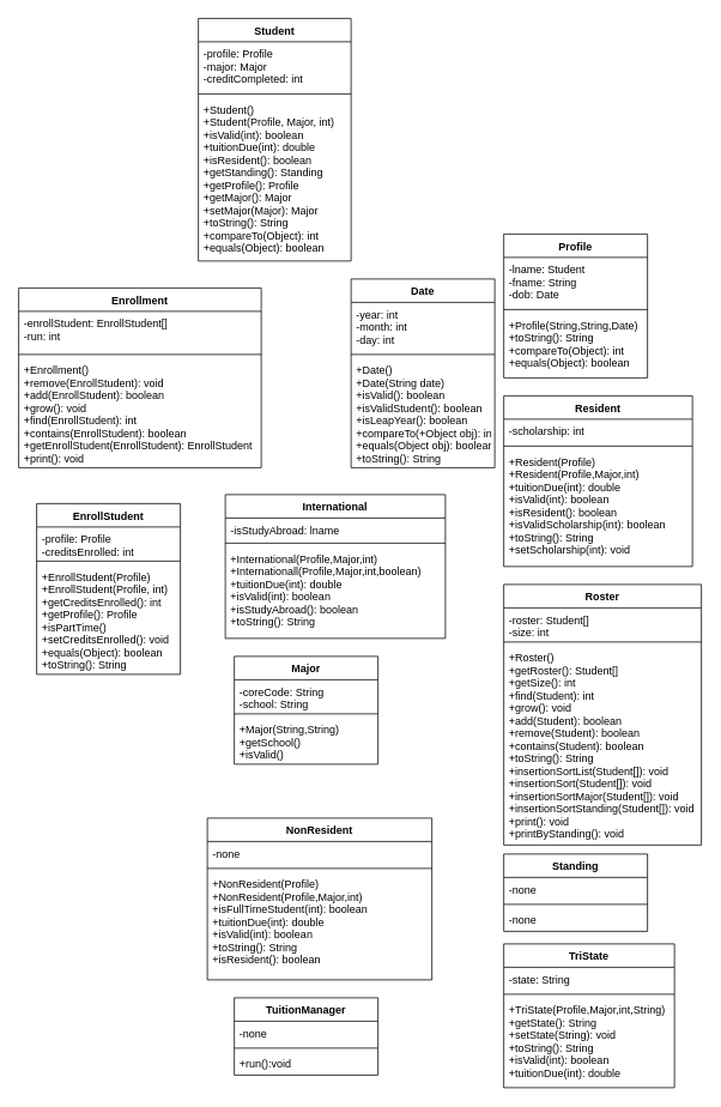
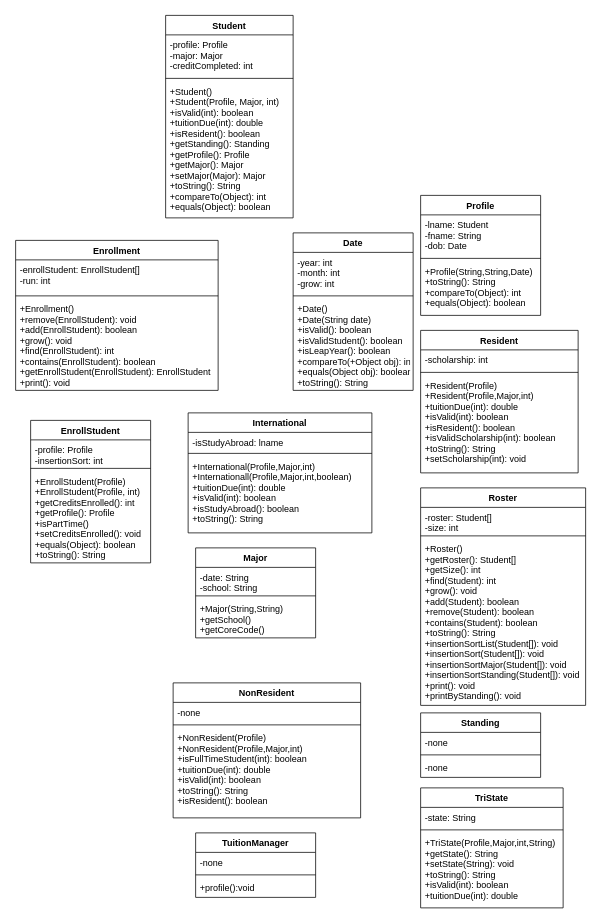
  <mxCell id="0" />
  <mxCell id="1" parent="0" />
  <mxCell id="2" value="International" style="swimlane;fontStyle=1;align=center;verticalAlign=top;childLayout=stackLayout;horizontal=1;startSize=26;horizontalStack=0;resizeParent=1;resizeParentMax=0;resizeLast=0;collapsible=1;marginBottom=0;" vertex="1" parent="1"><mxGeometry x="250" y="550" width="245" height="160" as="geometry" /></mxCell>
  <mxCell id="3" value="-isStudyAbroad: lname&#10;" style="text;strokeColor=none;fillColor=none;align=left;verticalAlign=top;spacingLeft=4;spacingRight=4;overflow=hidden;rotatable=0;points=[[0,0.5],[1,0.5]];portConstraint=eastwest;" vertex="1" parent="2"><mxGeometry y="26" width="245" height="24" as="geometry" /></mxCell>
  <mxCell id="4" value="" style="line;strokeWidth=1;fillColor=none;align=left;verticalAlign=middle;spacingTop=-1;spacingLeft=3;spacingRight=3;rotatable=0;labelPosition=right;points=[];portConstraint=eastwest;strokeColor=inherit;" vertex="1" parent="2"><mxGeometry y="50" width="245" height="8" as="geometry" /></mxCell>
  <mxCell id="5" value="+International(Profile,Major,int)&#10;+Internationall(Profile,Major,int,boolean)&#10;+tuitionDue(int): double&#10;+isValid(int): boolean&#10;+isStudyAbroad(): boolean&#10;+toString(): String&#10;" style="text;strokeColor=none;fillColor=none;align=left;verticalAlign=top;spacingLeft=4;spacingRight=4;overflow=hidden;rotatable=0;points=[[0,0.5],[1,0.5]];portConstraint=eastwest;" vertex="1" parent="2"><mxGeometry y="58" width="245" height="102" as="geometry" /></mxCell>
  <mxCell id="6" value="Major" style="swimlane;fontStyle=1;align=center;verticalAlign=top;childLayout=stackLayout;horizontal=1;startSize=26;horizontalStack=0;resizeParent=1;resizeParentMax=0;resizeLast=0;collapsible=1;marginBottom=0;" vertex="1" parent="1"><mxGeometry x="260" y="730" width="160" height="120" as="geometry" /></mxCell>
- <mxCell id="7" value="-coreCode: String&#10;-school: String&#10;" style="text;strokeColor=none;fillColor=none;align=left;verticalAlign=top;spacingLeft=4;spacingRight=4;overflow=hidden;rotatable=0;points=[[0,0.5],[1,0.5]];portConstraint=eastwest;" vertex="1" parent="6"><mxGeometry y="26" width="160" height="34" as="geometry" /></mxCell>
+ <mxCell id="7" value="-date: String&#10;-school: String&#10;" style="text;strokeColor=none;fillColor=none;align=left;verticalAlign=top;spacingLeft=4;spacingRight=4;overflow=hidden;rotatable=0;points=[[0,0.5],[1,0.5]];portConstraint=eastwest;" vertex="1" parent="6"><mxGeometry y="26" width="160" height="34" as="geometry" /></mxCell>
  <mxCell id="8" value="" style="line;strokeWidth=1;fillColor=none;align=left;verticalAlign=middle;spacingTop=-1;spacingLeft=3;spacingRight=3;rotatable=0;labelPosition=right;points=[];portConstraint=eastwest;strokeColor=inherit;" vertex="1" parent="6"><mxGeometry y="60" width="160" height="8" as="geometry" /></mxCell>
- <mxCell id="9" value="+Major(String,String)&#10;+getSchool()&#10;+isValid()&#10;" style="text;strokeColor=none;fillColor=none;align=left;verticalAlign=top;spacingLeft=4;spacingRight=4;overflow=hidden;rotatable=0;points=[[0,0.5],[1,0.5]];portConstraint=eastwest;" vertex="1" parent="6"><mxGeometry y="68" width="160" height="52" as="geometry" /></mxCell>
+ <mxCell id="9" value="+Major(String,String)&#10;+getSchool()&#10;+getCoreCode()&#10;" style="text;strokeColor=none;fillColor=none;align=left;verticalAlign=top;spacingLeft=4;spacingRight=4;overflow=hidden;rotatable=0;points=[[0,0.5],[1,0.5]];portConstraint=eastwest;" vertex="1" parent="6"><mxGeometry y="68" width="160" height="52" as="geometry" /></mxCell>
  <mxCell id="10" value="NonResident" style="swimlane;fontStyle=1;align=center;verticalAlign=top;childLayout=stackLayout;horizontal=1;startSize=26;horizontalStack=0;resizeParent=1;resizeParentMax=0;resizeLast=0;collapsible=1;marginBottom=0;" vertex="1" parent="1"><mxGeometry x="230" y="910" width="250" height="180" as="geometry" /></mxCell>
  <mxCell id="11" value="-none" style="text;strokeColor=none;fillColor=none;align=left;verticalAlign=top;spacingLeft=4;spacingRight=4;overflow=hidden;rotatable=0;points=[[0,0.5],[1,0.5]];portConstraint=eastwest;" vertex="1" parent="10"><mxGeometry y="26" width="250" height="26" as="geometry" /></mxCell>
  <mxCell id="12" value="" style="line;strokeWidth=1;fillColor=none;align=left;verticalAlign=middle;spacingTop=-1;spacingLeft=3;spacingRight=3;rotatable=0;labelPosition=right;points=[];portConstraint=eastwest;strokeColor=inherit;" vertex="1" parent="10"><mxGeometry y="52" width="250" height="8" as="geometry" /></mxCell>
  <mxCell id="13" value="+NonResident(Profile)&#10;+NonResident(Profile,Major,int)&#10;+isFullTimeStudent(int): boolean&#10;+tuitionDue(int): double&#10;+isValid(int): boolean&#10;+toString(): String&#10;+isResident(): boolean&#10;&#10;" style="text;strokeColor=none;fillColor=none;align=left;verticalAlign=top;spacingLeft=4;spacingRight=4;overflow=hidden;rotatable=0;points=[[0,0.5],[1,0.5]];portConstraint=eastwest;" vertex="1" parent="10"><mxGeometry y="60" width="250" height="120" as="geometry" /></mxCell>
  <mxCell id="14" value="Profile" style="swimlane;fontStyle=1;align=center;verticalAlign=top;childLayout=stackLayout;horizontal=1;startSize=26;horizontalStack=0;resizeParent=1;resizeParentMax=0;resizeLast=0;collapsible=1;marginBottom=0;" vertex="1" parent="1"><mxGeometry x="560" y="260" width="160" height="160" as="geometry" /></mxCell>
  <mxCell id="15" value="-lname: Student&#10;-fname: String&#10;-dob: Date&#10;" style="text;strokeColor=none;fillColor=none;align=left;verticalAlign=top;spacingLeft=4;spacingRight=4;overflow=hidden;rotatable=0;points=[[0,0.5],[1,0.5]];portConstraint=eastwest;" vertex="1" parent="14"><mxGeometry y="26" width="160" height="54" as="geometry" /></mxCell>
  <mxCell id="16" value="" style="line;strokeWidth=1;fillColor=none;align=left;verticalAlign=middle;spacingTop=-1;spacingLeft=3;spacingRight=3;rotatable=0;labelPosition=right;points=[];portConstraint=eastwest;strokeColor=inherit;" vertex="1" parent="14"><mxGeometry y="80" width="160" height="8" as="geometry" /></mxCell>
  <mxCell id="17" value="+Profile(String,String,Date)&#10;+toString(): String&#10;+compareTo(Object): int&#10;+equals(Object): boolean&#10;" style="text;strokeColor=none;fillColor=none;align=left;verticalAlign=top;spacingLeft=4;spacingRight=4;overflow=hidden;rotatable=0;points=[[0,0.5],[1,0.5]];portConstraint=eastwest;" vertex="1" parent="14"><mxGeometry y="88" width="160" height="72" as="geometry" /></mxCell>
  <mxCell id="18" value="Resident" style="swimlane;fontStyle=1;align=center;verticalAlign=top;childLayout=stackLayout;horizontal=1;startSize=26;horizontalStack=0;resizeParent=1;resizeParentMax=0;resizeLast=0;collapsible=1;marginBottom=0;" vertex="1" parent="1"><mxGeometry x="560" y="440" width="210" height="190" as="geometry" /></mxCell>
  <mxCell id="19" value="-scholarship: int" style="text;strokeColor=none;fillColor=none;align=left;verticalAlign=top;spacingLeft=4;spacingRight=4;overflow=hidden;rotatable=0;points=[[0,0.5],[1,0.5]];portConstraint=eastwest;" vertex="1" parent="18"><mxGeometry y="26" width="210" height="26" as="geometry" /></mxCell>
  <mxCell id="20" value="" style="line;strokeWidth=1;fillColor=none;align=left;verticalAlign=middle;spacingTop=-1;spacingLeft=3;spacingRight=3;rotatable=0;labelPosition=right;points=[];portConstraint=eastwest;strokeColor=inherit;" vertex="1" parent="18"><mxGeometry y="52" width="210" height="8" as="geometry" /></mxCell>
  <mxCell id="21" value="+Resident(Profile)&#10;+Resident(Profile,Major,int)&#10;+tuitionDue(int): double&#10;+isValid(int): boolean&#10;+isResident(): boolean&#10;+isValidScholarship(int): boolean&#10;+toString(): String&#10;+setScholarship(int): void&#10;&#10;" style="text;strokeColor=none;fillColor=none;align=left;verticalAlign=top;spacingLeft=4;spacingRight=4;overflow=hidden;rotatable=0;points=[[0,0.5],[1,0.5]];portConstraint=eastwest;" vertex="1" parent="18"><mxGeometry y="60" width="210" height="130" as="geometry" /></mxCell>
  <mxCell id="22" value="Roster" style="swimlane;fontStyle=1;align=center;verticalAlign=top;childLayout=stackLayout;horizontal=1;startSize=26;horizontalStack=0;resizeParent=1;resizeParentMax=0;resizeLast=0;collapsible=1;marginBottom=0;" vertex="1" parent="1"><mxGeometry x="560" y="650" width="220" height="290" as="geometry" /></mxCell>
  <mxCell id="23" value="-roster: Student[]&#10;-size: int&#10;" style="text;strokeColor=none;fillColor=none;align=left;verticalAlign=top;spacingLeft=4;spacingRight=4;overflow=hidden;rotatable=0;points=[[0,0.5],[1,0.5]];portConstraint=eastwest;" vertex="1" parent="22"><mxGeometry y="26" width="220" height="34" as="geometry" /></mxCell>
  <mxCell id="24" value="" style="line;strokeWidth=1;fillColor=none;align=left;verticalAlign=middle;spacingTop=-1;spacingLeft=3;spacingRight=3;rotatable=0;labelPosition=right;points=[];portConstraint=eastwest;strokeColor=inherit;" vertex="1" parent="22"><mxGeometry y="60" width="220" height="8" as="geometry" /></mxCell>
  <mxCell id="25" value="+Roster()&#10;+getRoster(): Student[]&#10;+getSize(): int&#10;+find(Student): int&#10;+grow(): void&#10;+add(Student): boolean&#10;+remove(Student): boolean&#10;+contains(Student): boolean&#10;+toString(): String&#10;+insertionSortList(Student[]): void&#10;+insertionSort(Student[]): void&#10;+insertionSortMajor(Student[]): void&#10;+insertionSortStanding(Student[]): void&#10;+print(): void&#10;+printByStanding(): void&#10;&#10;&#10;&#10;" style="text;strokeColor=none;fillColor=none;align=left;verticalAlign=top;spacingLeft=4;spacingRight=4;overflow=hidden;rotatable=0;points=[[0,0.5],[1,0.5]];portConstraint=eastwest;" vertex="1" parent="22"><mxGeometry y="68" width="220" height="222" as="geometry" /></mxCell>
  <mxCell id="26" value="Standing" style="swimlane;fontStyle=1;align=center;verticalAlign=top;childLayout=stackLayout;horizontal=1;startSize=26;horizontalStack=0;resizeParent=1;resizeParentMax=0;resizeLast=0;collapsible=1;marginBottom=0;" vertex="1" parent="1"><mxGeometry x="560" y="950" width="160" height="86" as="geometry" /></mxCell>
  <mxCell id="27" value="-none" style="text;strokeColor=none;fillColor=none;align=left;verticalAlign=top;spacingLeft=4;spacingRight=4;overflow=hidden;rotatable=0;points=[[0,0.5],[1,0.5]];portConstraint=eastwest;" vertex="1" parent="26"><mxGeometry y="26" width="160" height="26" as="geometry" /></mxCell>
  <mxCell id="28" value="" style="line;strokeWidth=1;fillColor=none;align=left;verticalAlign=middle;spacingTop=-1;spacingLeft=3;spacingRight=3;rotatable=0;labelPosition=right;points=[];portConstraint=eastwest;strokeColor=inherit;" vertex="1" parent="26"><mxGeometry y="52" width="160" height="8" as="geometry" /></mxCell>
  <mxCell id="29" value="-none" style="text;strokeColor=none;fillColor=none;align=left;verticalAlign=top;spacingLeft=4;spacingRight=4;overflow=hidden;rotatable=0;points=[[0,0.5],[1,0.5]];portConstraint=eastwest;" vertex="1" parent="26"><mxGeometry y="60" width="160" height="26" as="geometry" /></mxCell>
  <mxCell id="30" value="TriState" style="swimlane;fontStyle=1;align=center;verticalAlign=top;childLayout=stackLayout;horizontal=1;startSize=26;horizontalStack=0;resizeParent=1;resizeParentMax=0;resizeLast=0;collapsible=1;marginBottom=0;" vertex="1" parent="1"><mxGeometry x="560" y="1050" width="190" height="160" as="geometry" /></mxCell>
  <mxCell id="31" value="-state: String" style="text;strokeColor=none;fillColor=none;align=left;verticalAlign=top;spacingLeft=4;spacingRight=4;overflow=hidden;rotatable=0;points=[[0,0.5],[1,0.5]];portConstraint=eastwest;" vertex="1" parent="30"><mxGeometry y="26" width="190" height="26" as="geometry" /></mxCell>
  <mxCell id="32" value="" style="line;strokeWidth=1;fillColor=none;align=left;verticalAlign=middle;spacingTop=-1;spacingLeft=3;spacingRight=3;rotatable=0;labelPosition=right;points=[];portConstraint=eastwest;strokeColor=inherit;" vertex="1" parent="30"><mxGeometry y="52" width="190" height="8" as="geometry" /></mxCell>
  <mxCell id="33" value="+TriState(Profile,Major,int,String)&#10;+getState(): String&#10;+setState(String): void&#10;+toString(): String&#10;+isValid(int): boolean&#10;+tuitionDue(int): double&#10;" style="text;strokeColor=none;fillColor=none;align=left;verticalAlign=top;spacingLeft=4;spacingRight=4;overflow=hidden;rotatable=0;points=[[0,0.5],[1,0.5]];portConstraint=eastwest;" vertex="1" parent="30"><mxGeometry y="60" width="190" height="100" as="geometry" /></mxCell>
  <mxCell id="34" value="TuitionManager" style="swimlane;fontStyle=1;align=center;verticalAlign=top;childLayout=stackLayout;horizontal=1;startSize=26;horizontalStack=0;resizeParent=1;resizeParentMax=0;resizeLast=0;collapsible=1;marginBottom=0;" vertex="1" parent="1"><mxGeometry x="260" y="1110" width="160" height="86" as="geometry" /></mxCell>
  <mxCell id="35" value="-none" style="text;strokeColor=none;fillColor=none;align=left;verticalAlign=top;spacingLeft=4;spacingRight=4;overflow=hidden;rotatable=0;points=[[0,0.5],[1,0.5]];portConstraint=eastwest;" vertex="1" parent="34"><mxGeometry y="26" width="160" height="26" as="geometry" /></mxCell>
  <mxCell id="36" value="" style="line;strokeWidth=1;fillColor=none;align=left;verticalAlign=middle;spacingTop=-1;spacingLeft=3;spacingRight=3;rotatable=0;labelPosition=right;points=[];portConstraint=eastwest;strokeColor=inherit;" vertex="1" parent="34"><mxGeometry y="52" width="160" height="8" as="geometry" /></mxCell>
- <mxCell id="37" value="+run():void" style="text;strokeColor=none;fillColor=none;align=left;verticalAlign=top;spacingLeft=4;spacingRight=4;overflow=hidden;rotatable=0;points=[[0,0.5],[1,0.5]];portConstraint=eastwest;" vertex="1" parent="34"><mxGeometry y="60" width="160" height="26" as="geometry" /></mxCell>
+ <mxCell id="37" value="+profile():void" style="text;strokeColor=none;fillColor=none;align=left;verticalAlign=top;spacingLeft=4;spacingRight=4;overflow=hidden;rotatable=0;points=[[0,0.5],[1,0.5]];portConstraint=eastwest;" vertex="1" parent="34"><mxGeometry y="60" width="160" height="26" as="geometry" /></mxCell>
  <mxCell id="38" value="Student" style="swimlane;fontStyle=1;align=center;verticalAlign=top;childLayout=stackLayout;horizontal=1;startSize=26;horizontalStack=0;resizeParent=1;resizeParentMax=0;resizeLast=0;collapsible=1;marginBottom=0;" vertex="1" parent="1"><mxGeometry x="220" y="20" width="170" height="270" as="geometry" /></mxCell>
  <mxCell id="39" value="-profile: Profile&#10;-major: Major&#10;-creditCompleted: int&#10;" style="text;strokeColor=none;fillColor=none;align=left;verticalAlign=top;spacingLeft=4;spacingRight=4;overflow=hidden;rotatable=0;points=[[0,0.5],[1,0.5]];portConstraint=eastwest;" vertex="1" parent="38"><mxGeometry y="26" width="170" height="54" as="geometry" /></mxCell>
  <mxCell id="40" value="" style="line;strokeWidth=1;fillColor=none;align=left;verticalAlign=middle;spacingTop=-1;spacingLeft=3;spacingRight=3;rotatable=0;labelPosition=right;points=[];portConstraint=eastwest;strokeColor=inherit;" vertex="1" parent="38"><mxGeometry y="80" width="170" height="8" as="geometry" /></mxCell>
  <mxCell id="41" value="+Student()&#10;+Student(Profile, Major, int)&#10;+isValid(int): boolean&#10;+tuitionDue(int): double&#10;+isResident(): boolean&#10;+getStanding(): Standing&#10;+getProfile(): Profile&#10;+getMajor(): Major&#10;+setMajor(Major): Major&#10;+toString(): String&#10;+compareTo(Object): int&#10;+equals(Object): boolean&#10;" style="text;strokeColor=none;fillColor=none;align=left;verticalAlign=top;spacingLeft=4;spacingRight=4;overflow=hidden;rotatable=0;points=[[0,0.5],[1,0.5]];portConstraint=eastwest;" vertex="1" parent="38"><mxGeometry y="88" width="170" height="182" as="geometry" /></mxCell>
  <mxCell id="42" value="Date" style="swimlane;fontStyle=1;align=center;verticalAlign=top;childLayout=stackLayout;horizontal=1;startSize=26;horizontalStack=0;resizeParent=1;resizeParentMax=0;resizeLast=0;collapsible=1;marginBottom=0;" vertex="1" parent="1"><mxGeometry x="390" y="310" width="160" height="210" as="geometry" /></mxCell>
- <mxCell id="43" value="-year: int&#10;-month: int&#10;-day: int&#10;" style="text;strokeColor=none;fillColor=none;align=left;verticalAlign=top;spacingLeft=4;spacingRight=4;overflow=hidden;rotatable=0;points=[[0,0.5],[1,0.5]];portConstraint=eastwest;" vertex="1" parent="42"><mxGeometry y="26" width="160" height="54" as="geometry" /></mxCell>
+ <mxCell id="43" value="-year: int&#10;-month: int&#10;-grow: int&#10;" style="text;strokeColor=none;fillColor=none;align=left;verticalAlign=top;spacingLeft=4;spacingRight=4;overflow=hidden;rotatable=0;points=[[0,0.5],[1,0.5]];portConstraint=eastwest;" vertex="1" parent="42"><mxGeometry y="26" width="160" height="54" as="geometry" /></mxCell>
  <mxCell id="44" value="" style="line;strokeWidth=1;fillColor=none;align=left;verticalAlign=middle;spacingTop=-1;spacingLeft=3;spacingRight=3;rotatable=0;labelPosition=right;points=[];portConstraint=eastwest;strokeColor=inherit;" vertex="1" parent="42"><mxGeometry y="80" width="160" height="8" as="geometry" /></mxCell>
  <mxCell id="45" value="+Date()&#10;+Date(String date)&#10;+isValid(): boolean&#10;+isValidStudent(): boolean&#10;+isLeapYear(): boolean&#10;+compareTo(+Object obj): int&#10;+equals(Object obj): boolean&#10;+toString(): String&#10;" style="text;strokeColor=none;fillColor=none;align=left;verticalAlign=top;spacingLeft=4;spacingRight=4;overflow=hidden;rotatable=0;points=[[0,0.5],[1,0.5]];portConstraint=eastwest;" vertex="1" parent="42"><mxGeometry y="88" width="160" height="122" as="geometry" /></mxCell>
  <mxCell id="46" value="Enrollment" style="swimlane;fontStyle=1;align=center;verticalAlign=top;childLayout=stackLayout;horizontal=1;startSize=26;horizontalStack=0;resizeParent=1;resizeParentMax=0;resizeLast=0;collapsible=1;marginBottom=0;" vertex="1" parent="1"><mxGeometry x="20" y="320" width="270" height="200" as="geometry" /></mxCell>
  <mxCell id="47" value="-enrollStudent: EnrollStudent[]&#10;-run: int&#10;" style="text;strokeColor=none;fillColor=none;align=left;verticalAlign=top;spacingLeft=4;spacingRight=4;overflow=hidden;rotatable=0;points=[[0,0.5],[1,0.5]];portConstraint=eastwest;" vertex="1" parent="46"><mxGeometry y="26" width="270" height="44" as="geometry" /></mxCell>
  <mxCell id="48" value="" style="line;strokeWidth=1;fillColor=none;align=left;verticalAlign=middle;spacingTop=-1;spacingLeft=3;spacingRight=3;rotatable=0;labelPosition=right;points=[];portConstraint=eastwest;strokeColor=inherit;" vertex="1" parent="46"><mxGeometry y="70" width="270" height="8" as="geometry" /></mxCell>
  <mxCell id="49" value="+Enrollment()&#10;+remove(EnrollStudent): void&#10;+add(EnrollStudent): boolean&#10;+grow(): void&#10;+find(EnrollStudent): int&#10;+contains(EnrollStudent): boolean&#10;+getEnrollStudent(EnrollStudent): EnrollStudent&#10;+print(): void&#10;&#10;&#10;&#10;" style="text;strokeColor=none;fillColor=none;align=left;verticalAlign=top;spacingLeft=4;spacingRight=4;overflow=hidden;rotatable=0;points=[[0,0.5],[1,0.5]];portConstraint=eastwest;" vertex="1" parent="46"><mxGeometry y="78" width="270" height="122" as="geometry" /></mxCell>
  <mxCell id="50" value="EnrollStudent" style="swimlane;fontStyle=1;align=center;verticalAlign=top;childLayout=stackLayout;horizontal=1;startSize=26;horizontalStack=0;resizeParent=1;resizeParentMax=0;resizeLast=0;collapsible=1;marginBottom=0;" vertex="1" parent="1"><mxGeometry x="40" y="560" width="160" height="190" as="geometry" /></mxCell>
- <mxCell id="51" value="-profile: Profile&#10;-creditsEnrolled: int&#10;" style="text;strokeColor=none;fillColor=none;align=left;verticalAlign=top;spacingLeft=4;spacingRight=4;overflow=hidden;rotatable=0;points=[[0,0.5],[1,0.5]];portConstraint=eastwest;" vertex="1" parent="50"><mxGeometry y="26" width="160" height="34" as="geometry" /></mxCell>
+ <mxCell id="51" value="-profile: Profile&#10;-insertionSort: int&#10;" style="text;strokeColor=none;fillColor=none;align=left;verticalAlign=top;spacingLeft=4;spacingRight=4;overflow=hidden;rotatable=0;points=[[0,0.5],[1,0.5]];portConstraint=eastwest;" vertex="1" parent="50"><mxGeometry y="26" width="160" height="34" as="geometry" /></mxCell>
  <mxCell id="52" value="" style="line;strokeWidth=1;fillColor=none;align=left;verticalAlign=middle;spacingTop=-1;spacingLeft=3;spacingRight=3;rotatable=0;labelPosition=right;points=[];portConstraint=eastwest;strokeColor=inherit;" vertex="1" parent="50"><mxGeometry y="60" width="160" height="8" as="geometry" /></mxCell>
  <mxCell id="53" value="+EnrollStudent(Profile)&#10;+EnrollStudent(Profile, int)&#10;+getCreditsEnrolled(): int&#10;+getProfile(): Profile&#10;+isPartTime()&#10;+setCreditsEnrolled(): void&#10;+equals(Object): boolean&#10;+toString(): String&#10;" style="text;strokeColor=none;fillColor=none;align=left;verticalAlign=top;spacingLeft=4;spacingRight=4;overflow=hidden;rotatable=0;points=[[0,0.5],[1,0.5]];portConstraint=eastwest;" vertex="1" parent="50"><mxGeometry y="68" width="160" height="122" as="geometry" /></mxCell>
